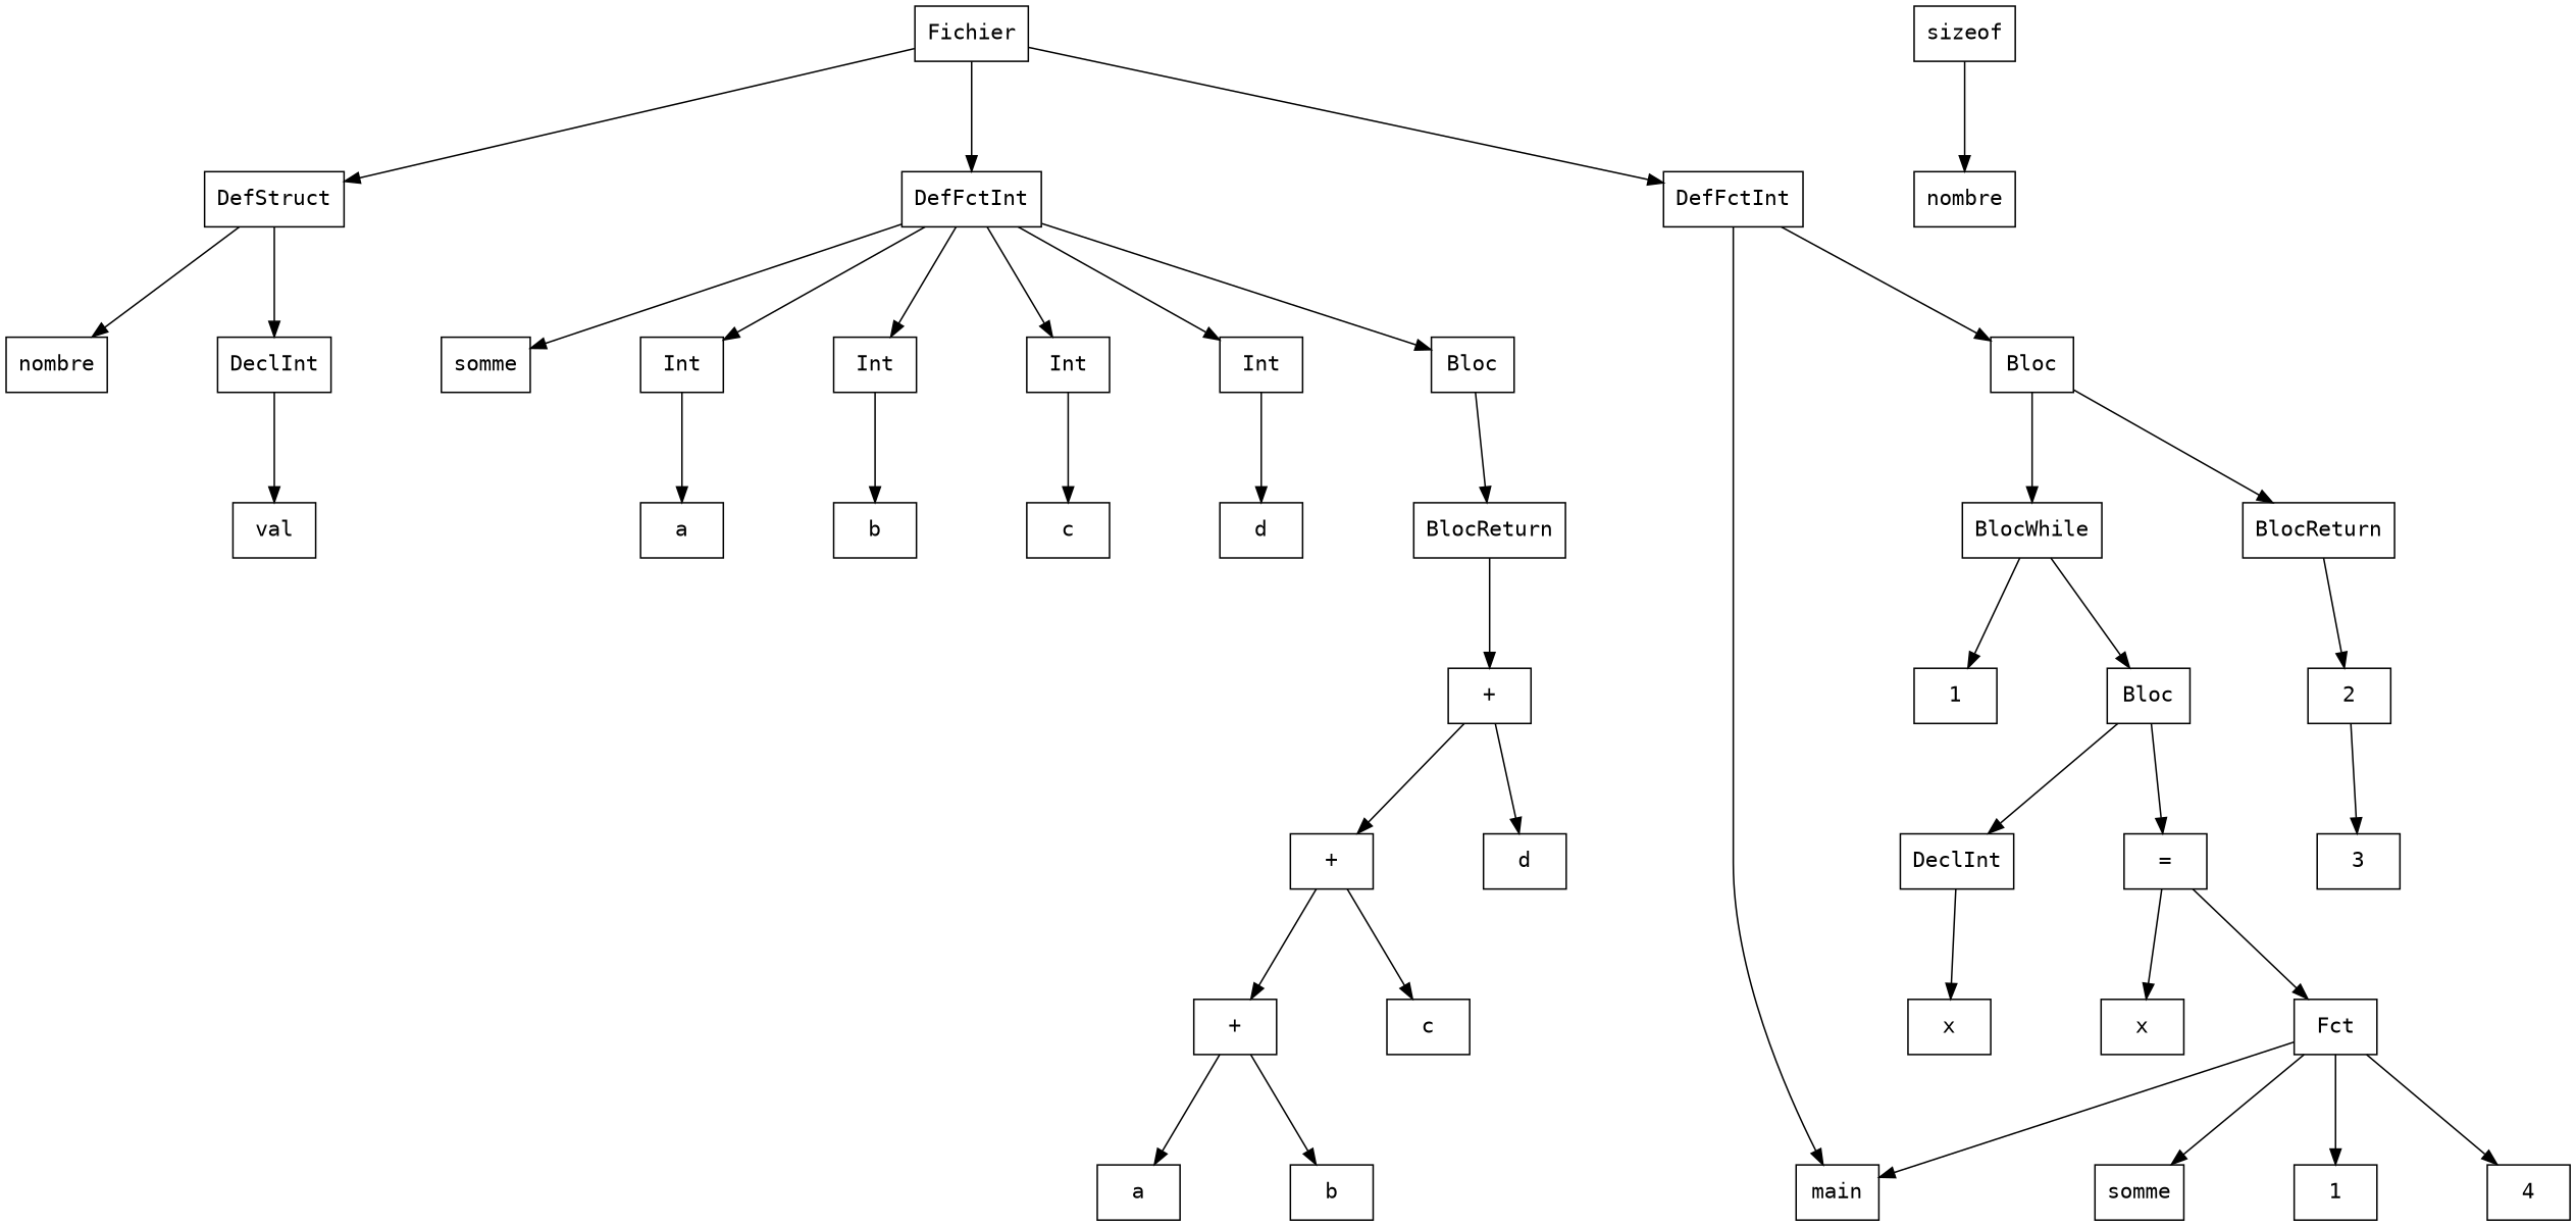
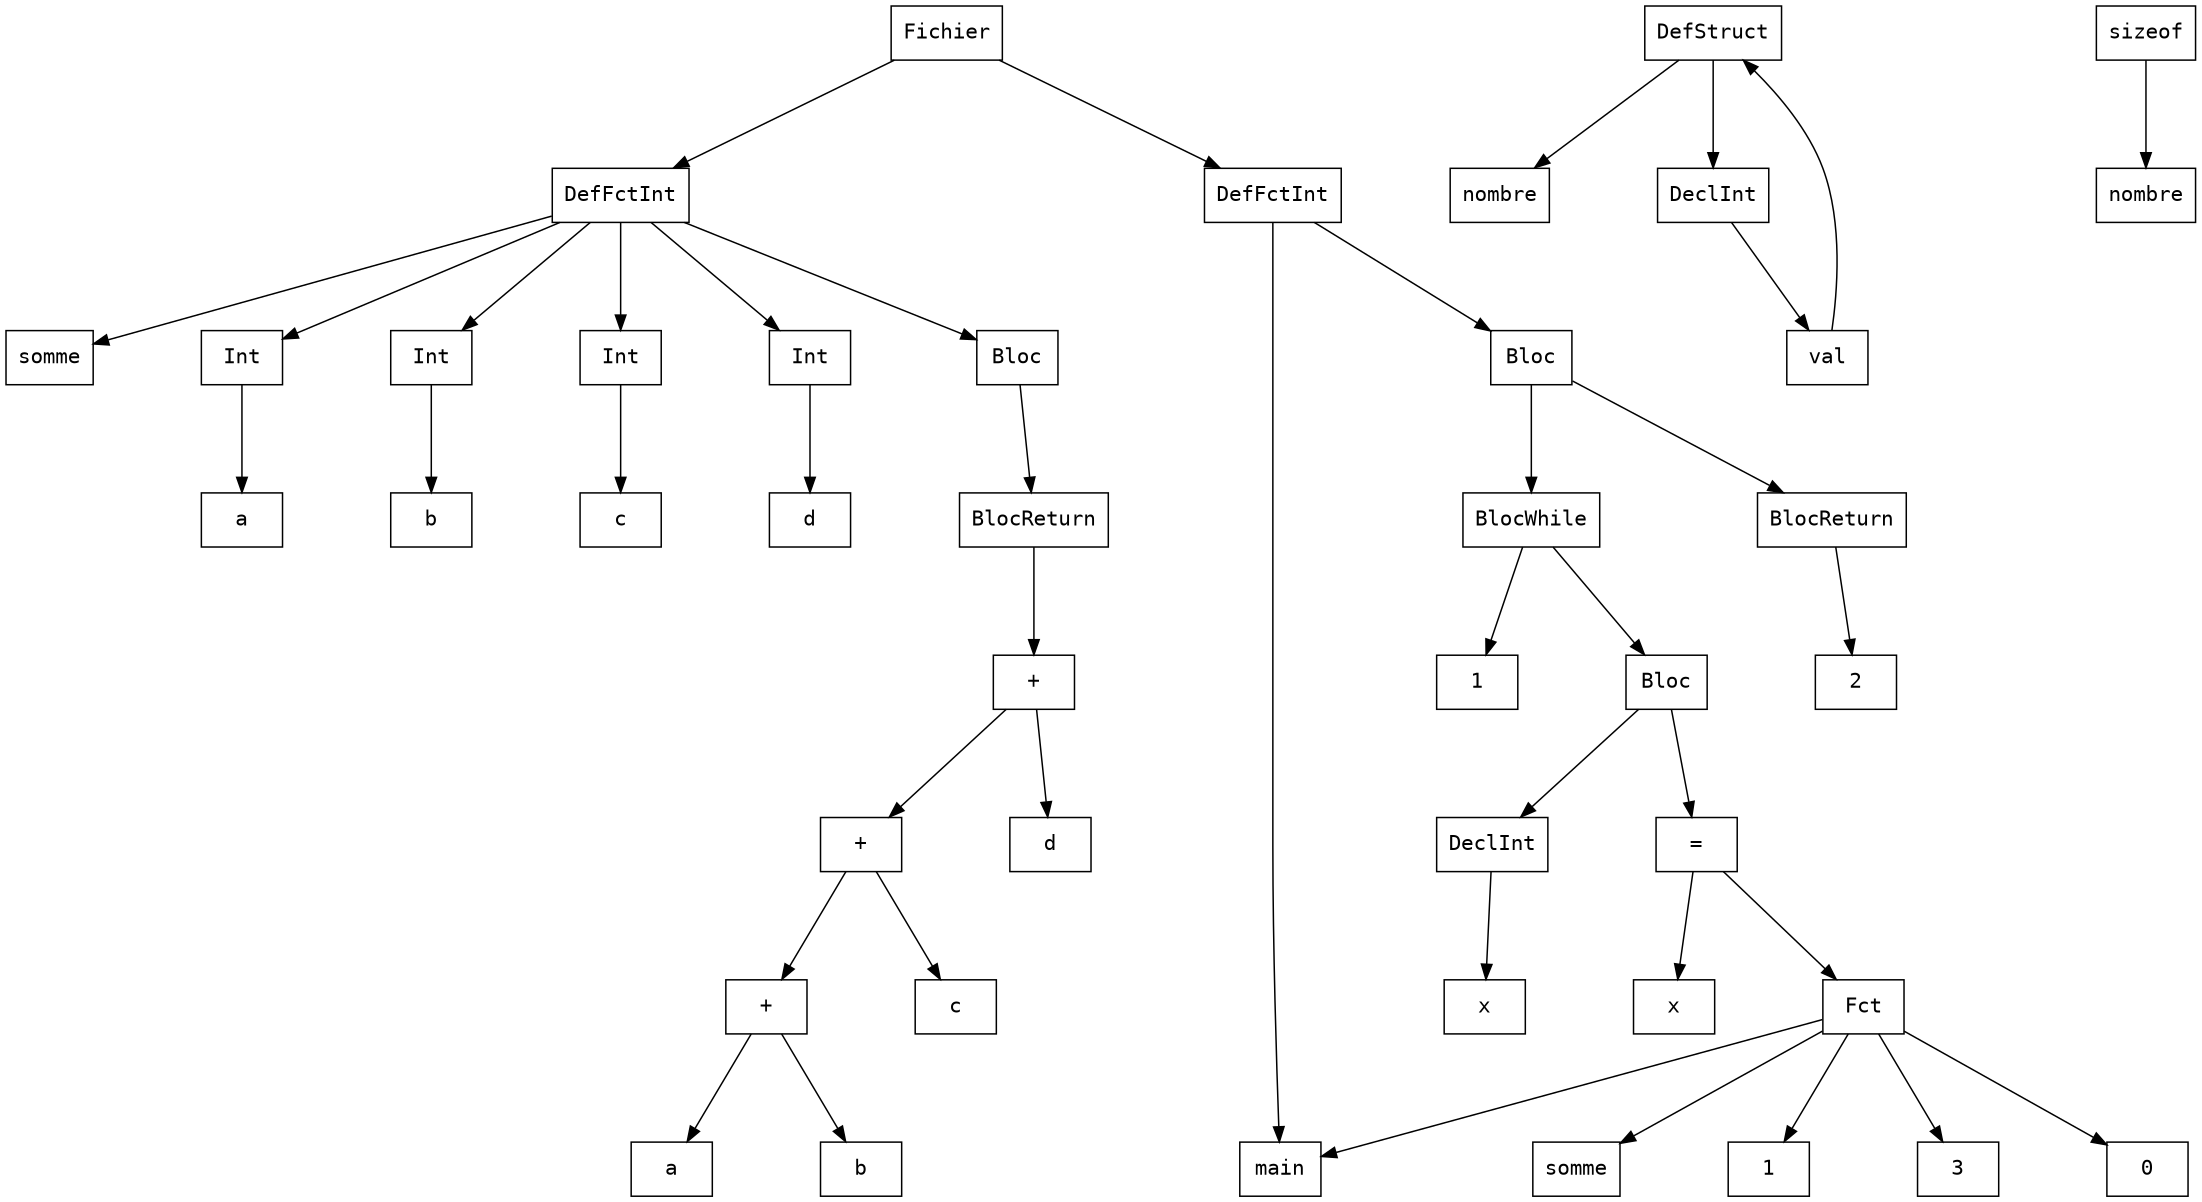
  digraph {
    fontname="DejaVu Sans Mono"
    nodesep=1
    ranksep=1
    node [fontname="DejaVu Sans Mono" shape=box]
    edge [fontname="DejaVu Sans Mono"]
    n1 [label=Fichier]
    n2 [label=DefStruct]
    n3 [label=DefFctInt]
    n4 [label=DefFctInt]
    n5 [label=nombre]
    n6 [label=DeclInt]
    n7 [label=somme]
    n8 [label=Int]
    n9 [label=Int]
    n10 [label=Int]
    n11 [label=Int]
    n12 [label=Bloc]
    n13 [label=main]
    n14 [label=Bloc]
    n15 [label=val]
    n16 [label=a]
    n17 [label=b]
    n18 [label=c]
    n19 [label=d]
    n20 [label=BlocReturn]
    n21 [label="+"]
    n22 [label="+"]
    n23 [label=d]
    n24 [label="+"]
    n25 [label=c]
    n26 [label=a]
    n27 [label=b]
    n28 [label=BlocWhile]
    n29 [label=BlocReturn]
    n30 [label=1]
    n31 [label=Bloc]
    n32 [label=2]
    n33 [label=DeclInt]
    n34 [label="="]
    n35 [label=x]
    n36 [label=x]
    n37 [label=Fct]
    n38 [label=somme]
    n39 [label=1]
    n40 [label=3]
-   n41 [label=4]
+   n41 [label=0]
    n42 [label=sizeof]
    n43 [label=nombre]
-   n1 -> n2
+   n15 -> n2
    n1 -> n3
    n1 -> n4
    n2 -> n5
    n2 -> n6
    n3 -> n7
    n3 -> n8
    n3 -> n9
    n3 -> n10
    n3 -> n11
    n3 -> n12
    n4 -> n13
    n4 -> n14
    n6 -> n15
    n8 -> n16
    n9 -> n17
    n10 -> n18
    n11 -> n19
    n12 -> n20
    n14 -> n28
    n14 -> n29
    n20 -> n21
    n21 -> n22
    n21 -> n23
    n22 -> n24
    n22 -> n25
    n24 -> n26
    n24 -> n27
    n28 -> n30
    n28 -> n31
    n29 -> n32
    n31 -> n33
    n31 -> n34
    n33 -> n35
    n34 -> n36
    n34 -> n37
    n37 -> n13
    n37 -> n38
    n37 -> n39
-   n32 -> n40
+   n37 -> n40
    n37 -> n41
    n42 -> n43
  }
